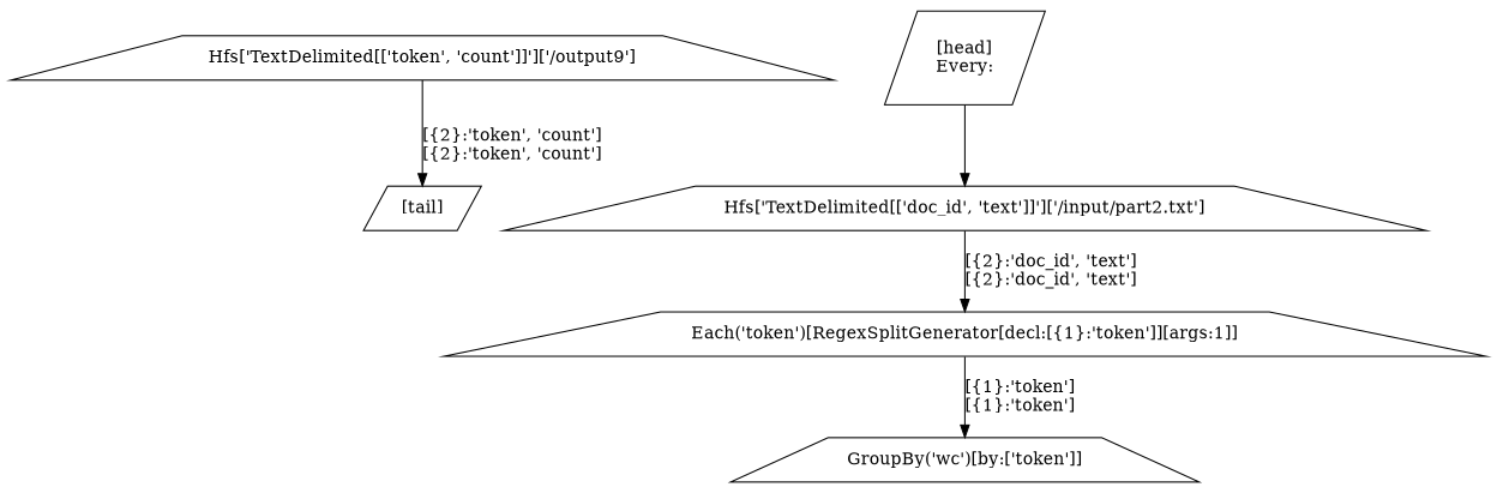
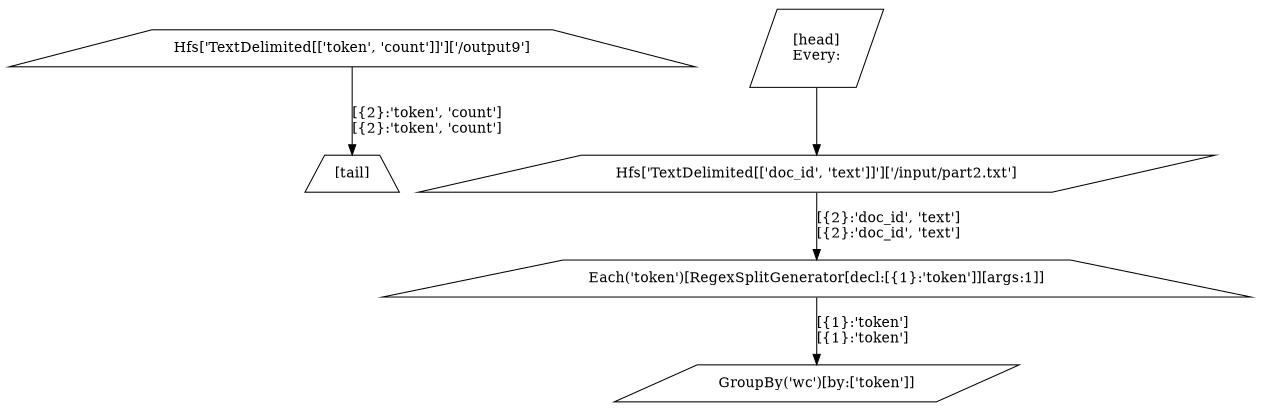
  digraph {
    node [shape=trapezium]
    n1 [label="Hfs['TextDelimited[['token', 'count']]']['/output9']"]
-   n2 [label="[tail]" shape=parallelogram]
-   n3 [label="GroupBy('wc')[by:['token']]"]
+   n2 [label="[tail]"]
+   n3 [label="GroupBy('wc')[by:['token']]" shape=parallelogram]
    n4 [label="Each('token')[RegexSplitGenerator[decl:[{1}:'token']][args:1]]"]
-   n5 [label="Hfs['TextDelimited[['doc_id', 'text']]']['/input/part2.txt']"]
+   n5 [label="Hfs['TextDelimited[['doc_id', 'text']]']['/input/part2.txt']" shape=parallelogram]
    n6 [label="[head]\nEvery:" shape=parallelogram]
    n1 -> n2 [label="[{2}:'token', 'count']\n[{2}:'token', 'count']"]
    n4 -> n3 [label="[{1}:'token']\n[{1}:'token']"]
    n5 -> n4 [label="[{2}:'doc_id', 'text']\n[{2}:'doc_id', 'text']"]
    n6 -> n5
  }
